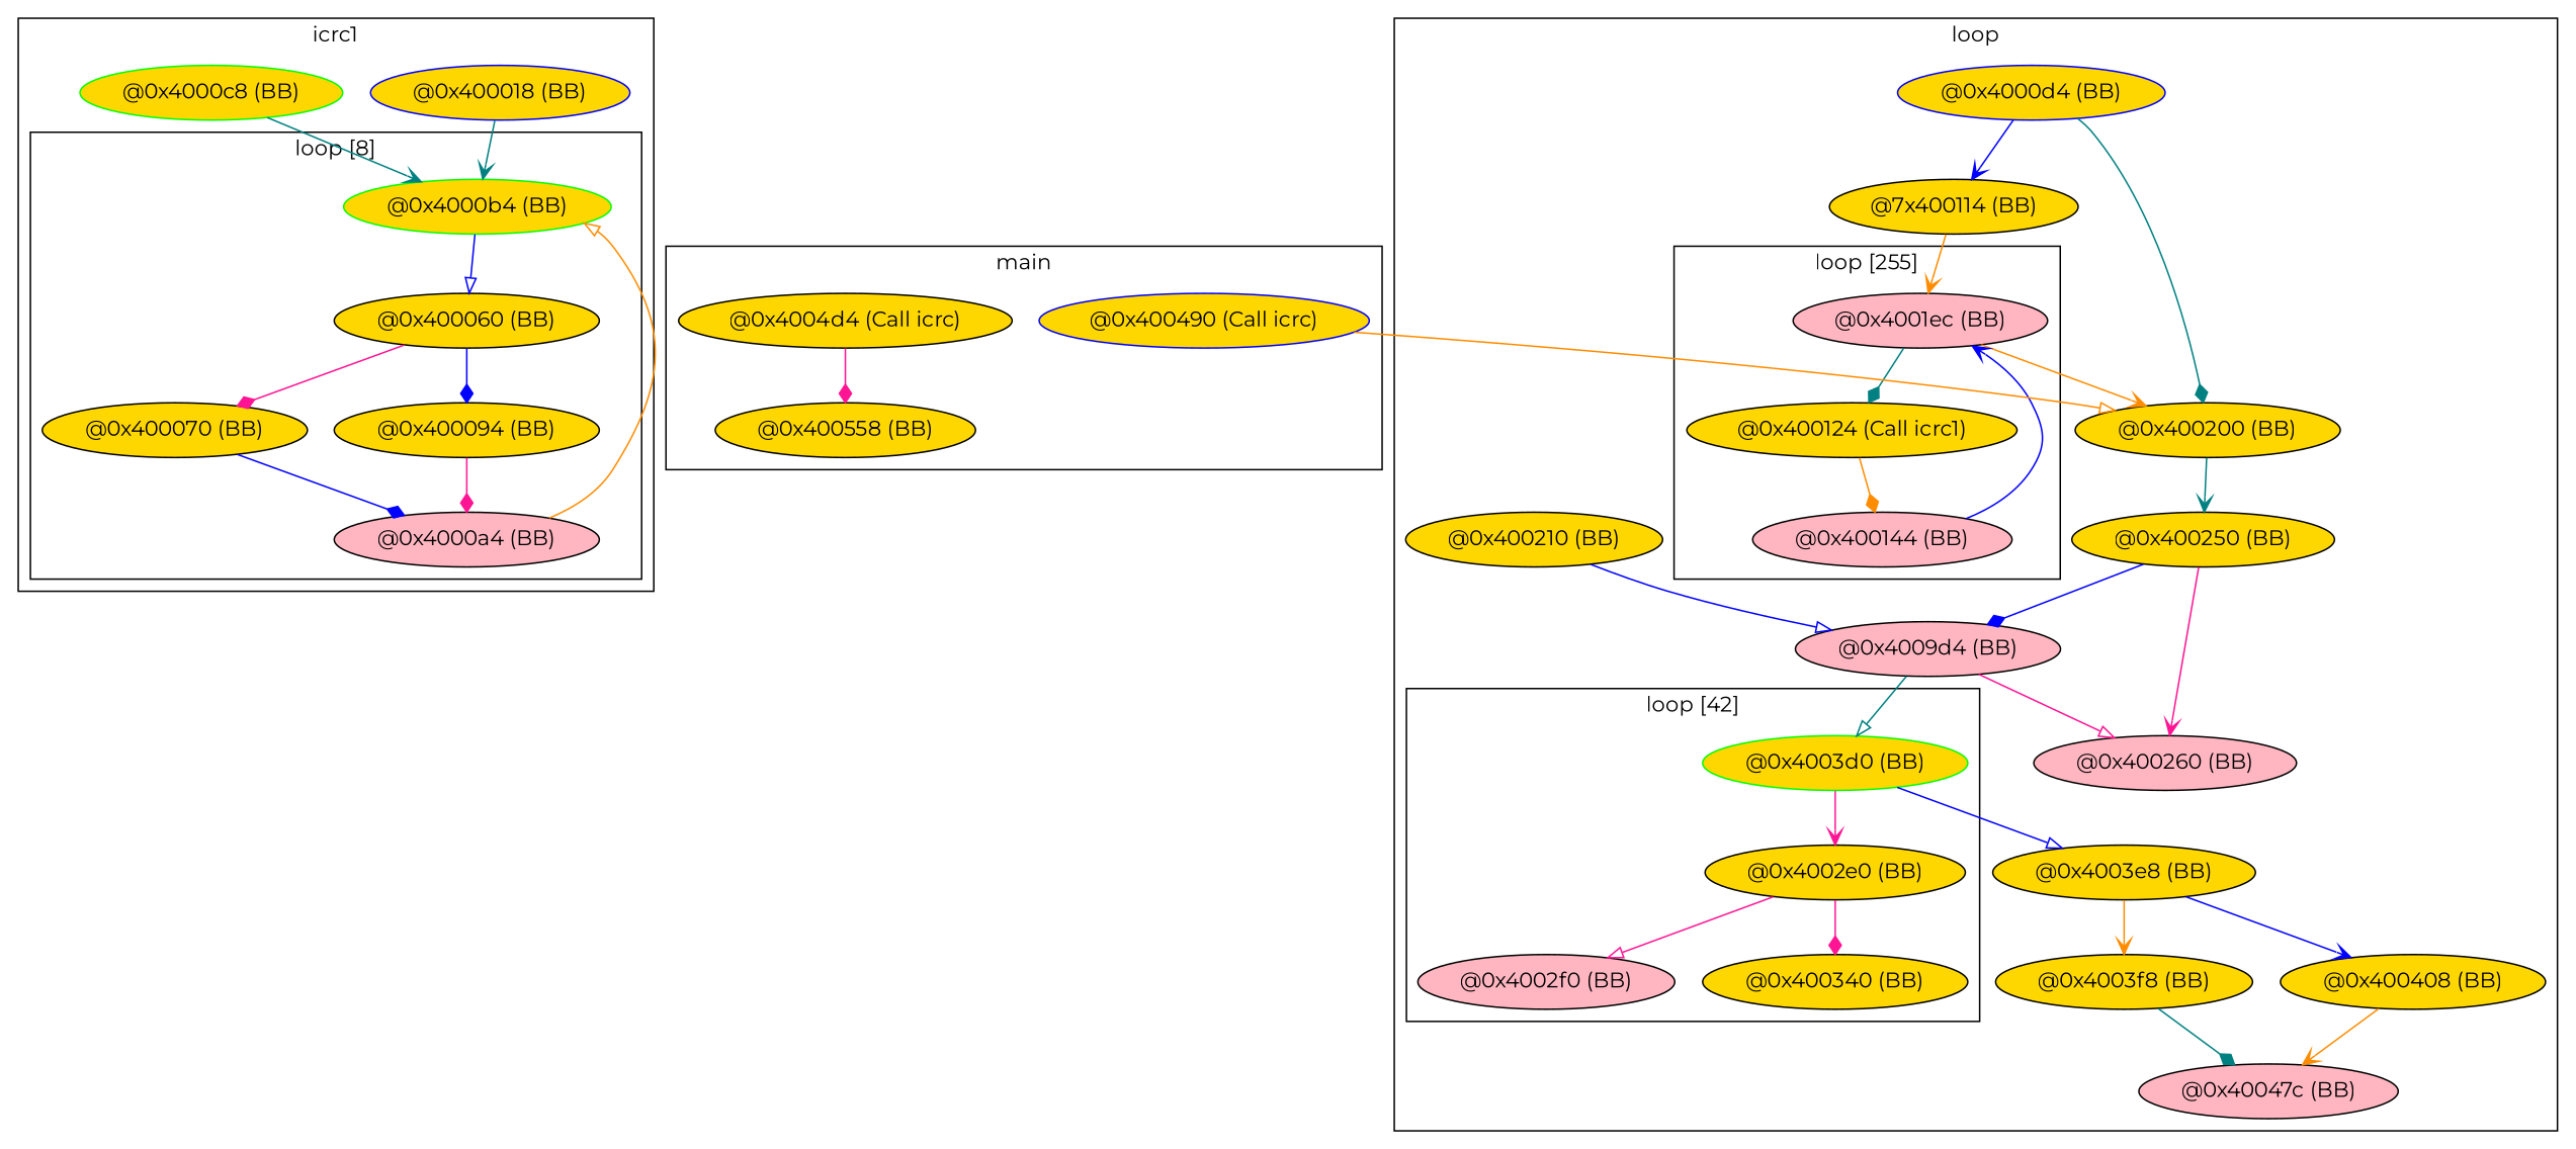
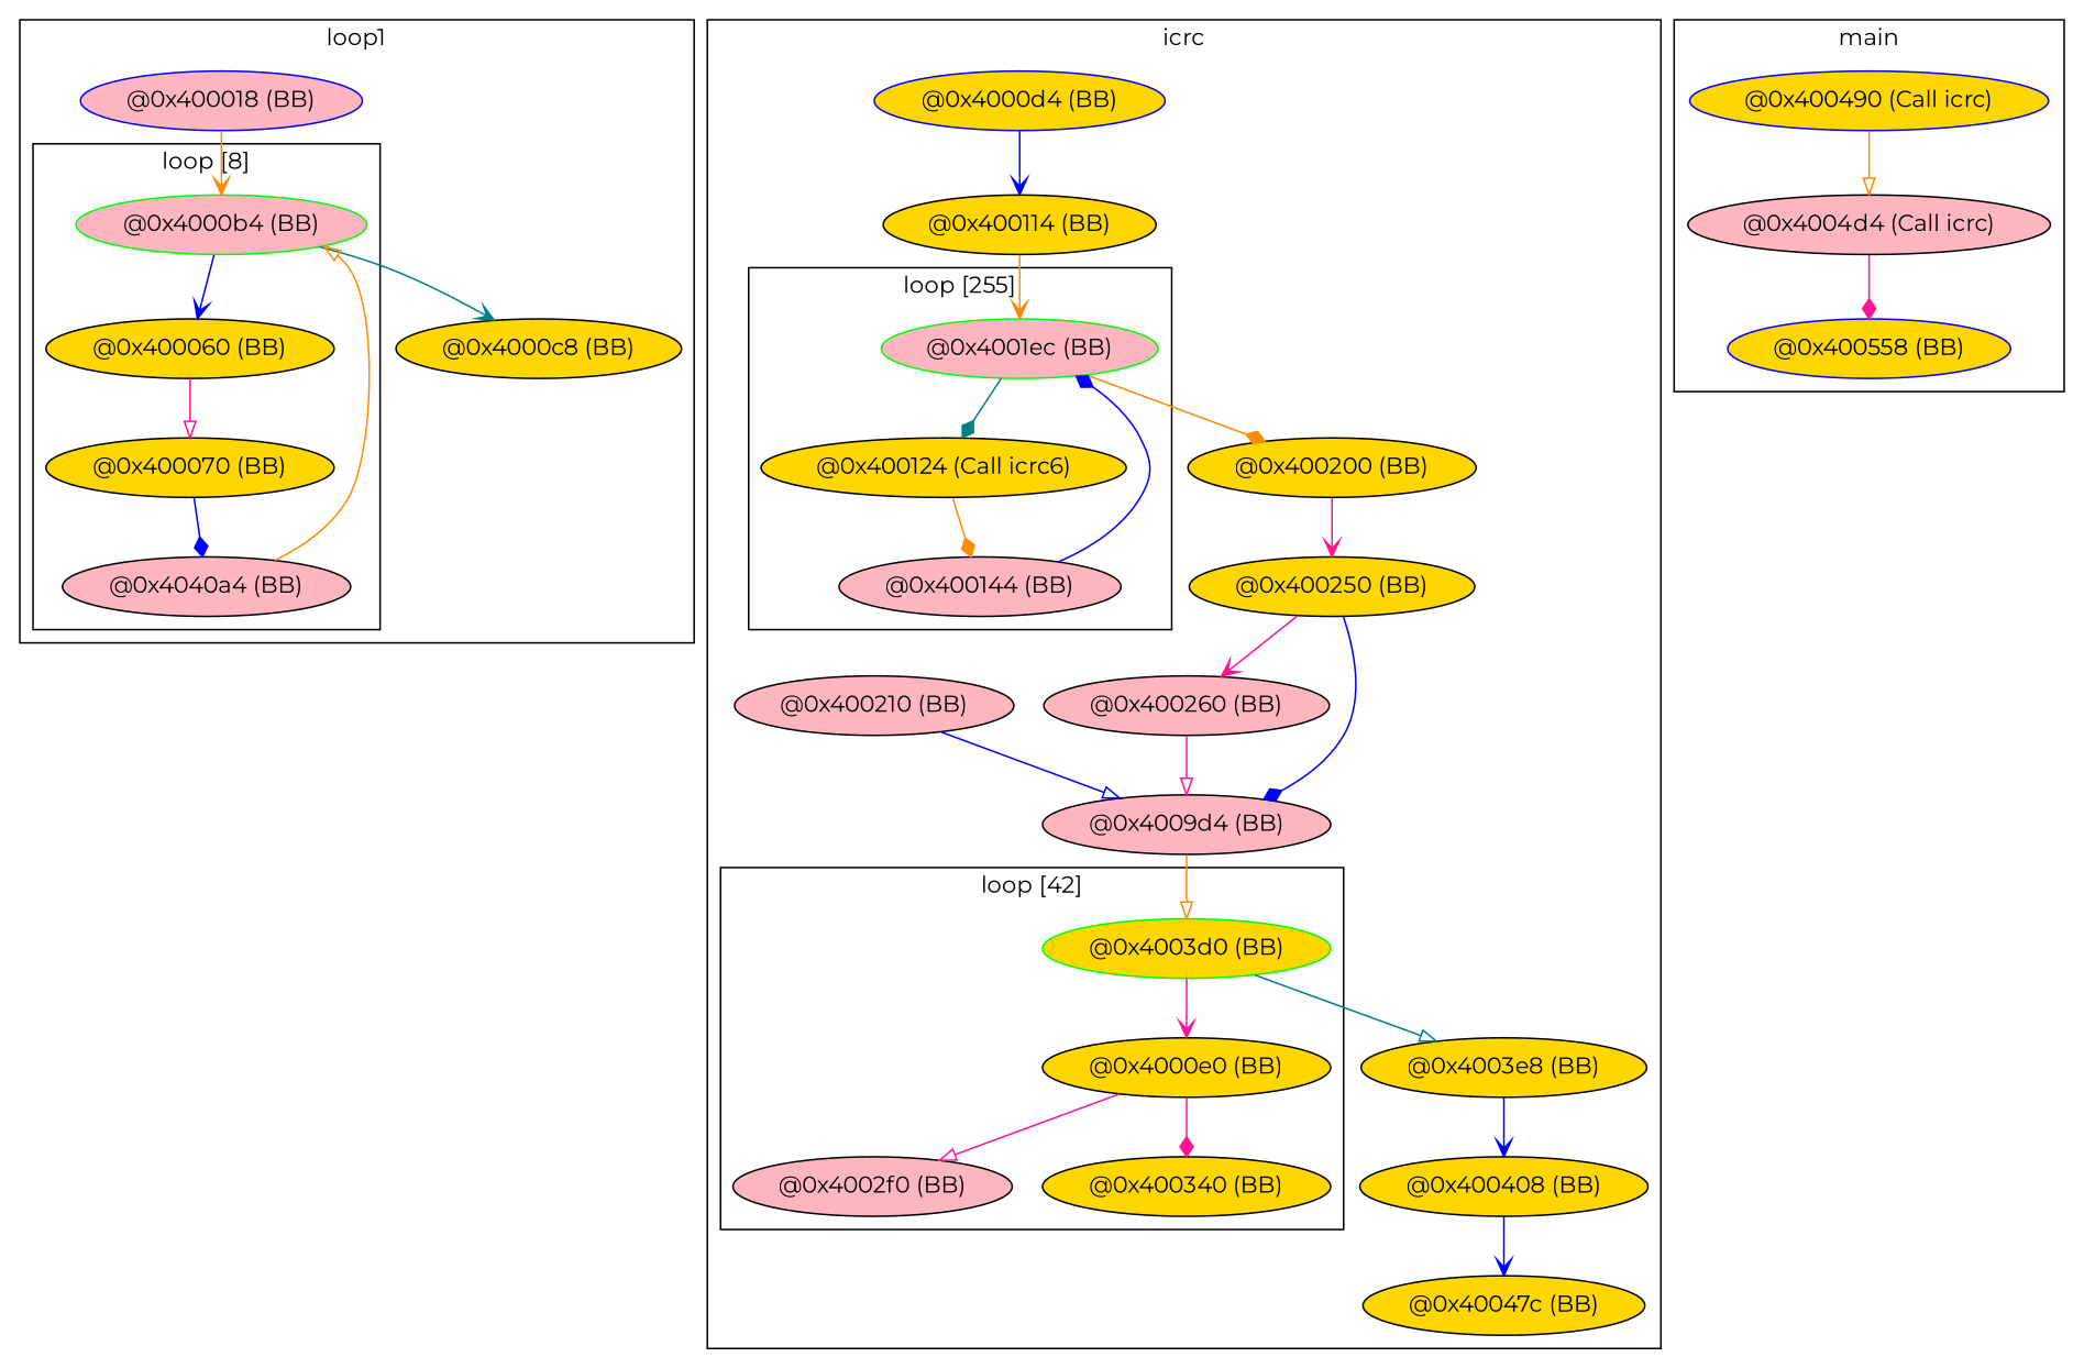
  digraph {
    fontname=Montserrat
    node [fillcolor=gold fontname=Montserrat style=filled]
    edge [arrowhead=vee color=blue fontname=Montserrat]
-   n1 [color=green label="@0x4000b4 (BB)"]
-   n2 [fillcolor=lightpink label="@0x4000a4 (BB)"]
+   n1 [color=green fillcolor=lightpink label="@0x4000b4 (BB)"]
+   n2 [fillcolor=lightpink label="@0x4040a4 (BB)"]
    n3 [label="@0x400070 (BB)"]
    n4 [label="@0x400060 (BB)"]
-   n5 [label="@0x400094 (BB)"]
-   n6 [color=blue label="@0x400018 (BB)"]
-   n7 [label="@0x4000c8 (BB)" color=green]
-   n8 [color=black fillcolor=lightpink label="@0x4001ec (BB)"]
+   n6 [color=blue fillcolor=lightpink label="@0x400018 (BB)"]
+   n7 [label="@0x4000c8 (BB)"]
+   n8 [color=green fillcolor=lightpink label="@0x4001ec (BB)"]
    n9 [fillcolor=lightpink label="@0x400144 (BB)"]
-   n10 [label="@0x400124 (Call icrc1)"]
+   n10 [label="@0x400124 (Call icrc6)"]
    n11 [color=green label="@0x4003d0 (BB)"]
    n12 [fillcolor=lightpink label="@0x4002f0 (BB)"]
-   n13 [label="@0x4002e0 (BB)"]
+   n13 [label="@0x4000e0 (BB)"]
    n14 [label="@0x400340 (BB)"]
    n15 [color=blue label="@0x4000d4 (BB)"]
-   n16 [label="@7x400114 (BB)"]
+   n16 [label="@0x400114 (BB)"]
    n17 [label="@0x400200 (BB)"]
-   n18 [label="@0x400210 (BB)"]
+   n18 [fillcolor=lightpink label="@0x400210 (BB)"]
    n19 [label="@0x400250 (BB)"]
    n20 [fillcolor=lightpink label="@0x400260 (BB)"]
    n21 [fillcolor=lightpink label="@0x4009d4 (BB)"]
    n22 [label="@0x4003e8 (BB)"]
-   n23 [label="@0x4003f8 (BB)"]
    n24 [label="@0x400408 (BB)"]
-   n25 [fillcolor=lightpink label="@0x40047c (BB)"]
+   n25 [label="@0x40047c (BB)"]
    n26 [color=blue label="@0x400490 (Call icrc)"]
-   n27 [label="@0x4004d4 (Call icrc)"]
-   n28 [label="@0x400558 (BB)"]
+   n27 [fillcolor=lightpink label="@0x4004d4 (Call icrc)"]
+   n28 [label="@0x400558 (BB)" color=blue]
    subgraph cluster_1 {
-     label=icrc1
+     label=loop1
      n6
      n7
      subgraph cluster_2 {
        label="loop [8]"
        n1
        n2
        n3
        n4
-       n5
      }
    }
    subgraph cluster_3 {
-     label=loop
+     label=icrc
      n15
      n16
      n17
      n18
      n19
      n20
      n21
      n22
-     n23
      n24
      n25
      subgraph cluster_4 {
        label="loop [255]"
        n8
        n9
        n10
      }
      subgraph cluster_5 {
        label="loop [42]"
        n11
        n12
        n13
        n14
      }
    }
    subgraph cluster_6 {
      label=main
      n26
      n27
      n28
    }
-   n1 -> n4 [arrowhead=onormal]
-   n7 -> n1 [color=teal]
+   n1 -> n4
+   n1 -> n7 [color=teal]
    n2 -> n1 [arrowhead=onormal color=darkorange]
    n3 -> n2 [arrowhead=diamond]
-   n4 -> n3 [arrowhead=diamond color=deeppink]
-   n4 -> n5 [arrowhead=diamond]
-   n5 -> n2 [arrowhead=diamond color=deeppink]
-   n6 -> n1 [color=teal]
+   n4 -> n3 [arrowhead=onormal color=deeppink]
+   n6 -> n1 [color=darkorange]
    n8 -> n10 [arrowhead=diamond color=teal]
-   n8 -> n17 [color=darkorange]
-   n9 -> n8
+   n8 -> n17 [arrowhead=diamond color=darkorange]
+   n9 -> n8 [arrowhead=diamond]
    n10 -> n9 [arrowhead=diamond color=darkorange]
    n11 -> n13 [color=deeppink]
-   n11 -> n22 [arrowhead=onormal]
+   n11 -> n22 [arrowhead=onormal color=teal]
    n13 -> n12 [arrowhead=onormal color=deeppink]
    n13 -> n14 [arrowhead=diamond color=deeppink]
    n15 -> n16
-   n15 -> n17 [arrowhead=diamond color=teal]
    n16 -> n8 [color=darkorange]
-   n17 -> n19 [color=teal]
+   n17 -> n19 [color=deeppink]
    n18 -> n21 [arrowhead=onormal]
    n19 -> n20 [color=deeppink]
    n19 -> n21 [arrowhead=diamond]
-   n21 -> n20 [arrowhead=onormal color=deeppink]
-   n21 -> n11 [arrowhead=onormal color=teal]
-   n22 -> n23 [color=darkorange]
+   n20 -> n21 [arrowhead=onormal color=deeppink]
+   n21 -> n11 [arrowhead=onormal color=darkorange]
    n22 -> n24
-   n23 -> n25 [arrowhead=diamond color=teal]
-   n24 -> n25 [color=darkorange]
-   n26 -> n17 [arrowhead=onormal color=darkorange]
+   n24 -> n25
+   n26 -> n27 [arrowhead=onormal color=darkorange]
    n27 -> n28 [arrowhead=diamond color=deeppink]
  }
